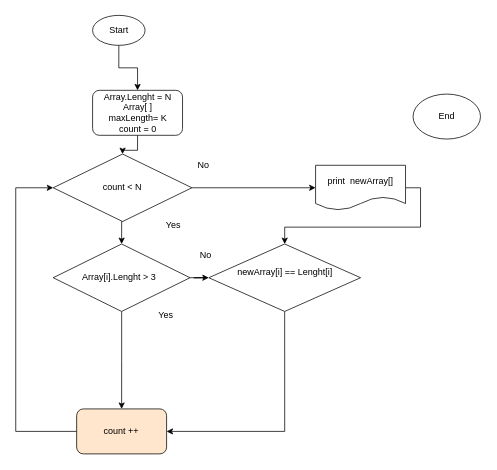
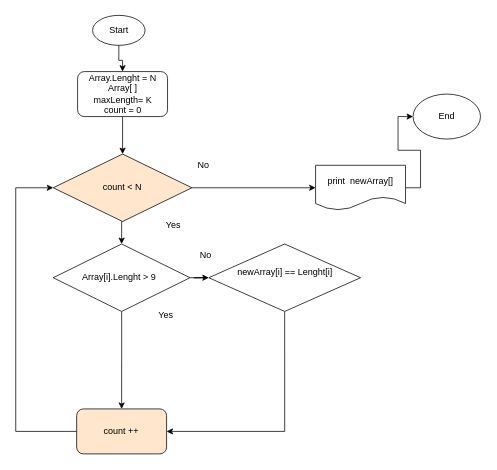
  <mxCell id="0" />
  <mxCell id="1" parent="0" />
  <mxCell id="2" value="" style="edgeStyle=orthogonalEdgeStyle;rounded=0;orthogonalLoop=1;jettySize=auto;html=1;fontSize=12;" edge="1" parent="1" source="3" target="5"><mxGeometry relative="1" as="geometry" /></mxCell>
  <mxCell id="3" value="Start" style="ellipse;whiteSpace=wrap;html=1;" vertex="1" parent="1"><mxGeometry x="122.5" y="20" width="70" height="40" as="geometry" /></mxCell>
  <mxCell id="4" value="" style="edgeStyle=orthogonalEdgeStyle;rounded=0;orthogonalLoop=1;jettySize=auto;html=1;fontSize=12;" edge="1" parent="1" source="5" target="8"><mxGeometry relative="1" as="geometry" /></mxCell>
- <mxCell id="5" value="Array.Lenght = N&lt;br style=&quot;border-color: var(--border-color);&quot;&gt;Array[ ]&lt;br&gt;maxLength= K&lt;br&gt;count = 0" style="rounded=1;whiteSpace=wrap;html=1;fontSize=12;" vertex="1" parent="1"><mxGeometry x="122.5" y="120" width="120" height="60" as="geometry" /></mxCell>
+ <mxCell id="5" value="Array.Lenght = N&lt;br style=&quot;border-color: var(--border-color);&quot;&gt;Array[ ]&lt;br&gt;maxLength= K&lt;br&gt;count = 0" style="rounded=1;whiteSpace=wrap;html=1;fontSize=12;" vertex="1" parent="1"><mxGeometry x="102.5" y="95" width="120" height="60" as="geometry" /></mxCell>
  <mxCell id="6" value="" style="edgeStyle=orthogonalEdgeStyle;rounded=0;orthogonalLoop=1;jettySize=auto;html=1;fontSize=12;" edge="1" parent="1" source="8" target="10"><mxGeometry relative="1" as="geometry" /></mxCell>
  <mxCell id="7" style="edgeStyle=orthogonalEdgeStyle;rounded=0;orthogonalLoop=1;jettySize=auto;html=1;exitX=0.5;exitY=1;exitDx=0;exitDy=0;entryX=0.5;entryY=0;entryDx=0;entryDy=0;" edge="1" parent="1" source="8" target="14"><mxGeometry relative="1" as="geometry" /></mxCell>
- <mxCell id="8" value="count &amp;lt; N" style="rhombus;whiteSpace=wrap;html=1;fontSize=12;" vertex="1" parent="1"><mxGeometry x="70" y="205" width="185" height="90" as="geometry" /></mxCell>
- <mxCell id="9" style="edgeStyle=orthogonalEdgeStyle;rounded=0;orthogonalLoop=1;jettySize=auto;html=1;exitX=1;exitY=0.5;exitDx=0;exitDy=0;" edge="1" parent="1" source="10" target="16"><mxGeometry relative="1" as="geometry" /></mxCell>
+ <mxCell id="8" value="count &amp;lt; N" style="rhombus;whiteSpace=wrap;html=1;fontSize=12;fillColor=#ffe6cc;" vertex="1" parent="1"><mxGeometry x="70" y="205" width="185" height="90" as="geometry" /></mxCell>
+ <mxCell id="9" style="edgeStyle=orthogonalEdgeStyle;rounded=0;orthogonalLoop=1;jettySize=auto;html=1;exitX=1;exitY=0.5;exitDx=0;exitDy=0;entryX=0;entryY=0.5;entryDx=0;entryDy=0;" edge="1" parent="1" source="10" target="11"><mxGeometry relative="1" as="geometry" /></mxCell>
  <mxCell id="10" value="print&amp;nbsp; newArray[]" style="shape=document;whiteSpace=wrap;html=1;boundedLbl=1;fontSize=12;" vertex="1" parent="1"><mxGeometry x="420" y="220" width="120" height="60" as="geometry" /></mxCell>
  <mxCell id="11" value="End" style="ellipse;whiteSpace=wrap;html=1;fontSize=12;" vertex="1" parent="1"><mxGeometry x="550" y="125" width="90" height="60" as="geometry" /></mxCell>
  <mxCell id="12" value="" style="edgeStyle=orthogonalEdgeStyle;rounded=0;orthogonalLoop=1;jettySize=auto;html=1;fontSize=12;" edge="1" parent="1" source="14" target="16"><mxGeometry relative="1" as="geometry" /></mxCell>
  <mxCell id="13" value="" style="edgeStyle=orthogonalEdgeStyle;rounded=0;orthogonalLoop=1;jettySize=auto;html=1;fontSize=12;entryX=0.5;entryY=0;entryDx=0;entryDy=0;" edge="1" parent="1" source="14" target="18"><mxGeometry relative="1" as="geometry"><mxPoint x="185" y="445" as="targetPoint" /></mxGeometry></mxCell>
- <mxCell id="14" value="Array[i].Lenght &amp;gt; 3&amp;nbsp;&amp;nbsp;" style="rhombus;whiteSpace=wrap;html=1;fontSize=12;" vertex="1" parent="1"><mxGeometry x="70" y="325" width="182.5" height="90" as="geometry" /></mxCell>
+ <mxCell id="14" value="Array[i].Lenght &amp;gt; 9&amp;nbsp;&amp;nbsp;" style="rhombus;whiteSpace=wrap;html=1;fontSize=12;" vertex="1" parent="1"><mxGeometry x="70" y="325" width="182.5" height="90" as="geometry" /></mxCell>
  <mxCell id="15" style="edgeStyle=orthogonalEdgeStyle;rounded=0;orthogonalLoop=1;jettySize=auto;html=1;exitX=0.5;exitY=1;exitDx=0;exitDy=0;entryX=1;entryY=0.5;entryDx=0;entryDy=0;" edge="1" parent="1" source="16" target="18"><mxGeometry relative="1" as="geometry" /></mxCell>
  <mxCell id="16" value="newArray[i] == Lenght[i]&lt;br&gt;&amp;nbsp;" style="rhombus;whiteSpace=wrap;html=1;fontSize=12;" vertex="1" parent="1"><mxGeometry x="277.5" y="325" width="202.5" height="90" as="geometry" /></mxCell>
  <mxCell id="17" style="edgeStyle=orthogonalEdgeStyle;rounded=0;orthogonalLoop=1;jettySize=auto;html=1;exitX=0;exitY=0.5;exitDx=0;exitDy=0;entryX=0;entryY=0.5;entryDx=0;entryDy=0;" edge="1" parent="1" source="18" target="8"><mxGeometry relative="1" as="geometry"><Array as="points"><mxPoint x="20" y="575" /><mxPoint x="20" y="250" /></Array></mxGeometry></mxCell>
  <mxCell id="18" value="count ++" style="rounded=1;whiteSpace=wrap;html=1;fontSize=12;fillColor=#ffe6cc;" vertex="1" parent="1"><mxGeometry x="101.25" y="545" width="120" height="60" as="geometry" /></mxCell>
  <mxCell id="19" value="Yes" style="text;html=1;align=center;verticalAlign=middle;resizable=0;points=[];autosize=1;strokeColor=none;fillColor=none;fontSize=12;" vertex="1" parent="1"><mxGeometry x="210" y="285" width="40" height="30" as="geometry" /></mxCell>
  <mxCell id="20" value="Yes" style="text;html=1;align=center;verticalAlign=middle;resizable=0;points=[];autosize=1;strokeColor=none;fillColor=none;fontSize=12;" vertex="1" parent="1"><mxGeometry x="200" y="405" width="40" height="30" as="geometry" /></mxCell>
  <mxCell id="21" value="No" style="text;html=1;align=center;verticalAlign=middle;resizable=0;points=[];autosize=1;strokeColor=none;fillColor=none;fontSize=12;" vertex="1" parent="1"><mxGeometry x="250" y="205" width="40" height="30" as="geometry" /></mxCell>
  <mxCell id="22" value="No" style="text;html=1;align=center;verticalAlign=middle;resizable=0;points=[];autosize=1;strokeColor=none;fillColor=none;fontSize=12;" vertex="1" parent="1"><mxGeometry x="252.5" y="325" width="40" height="30" as="geometry" /></mxCell>
